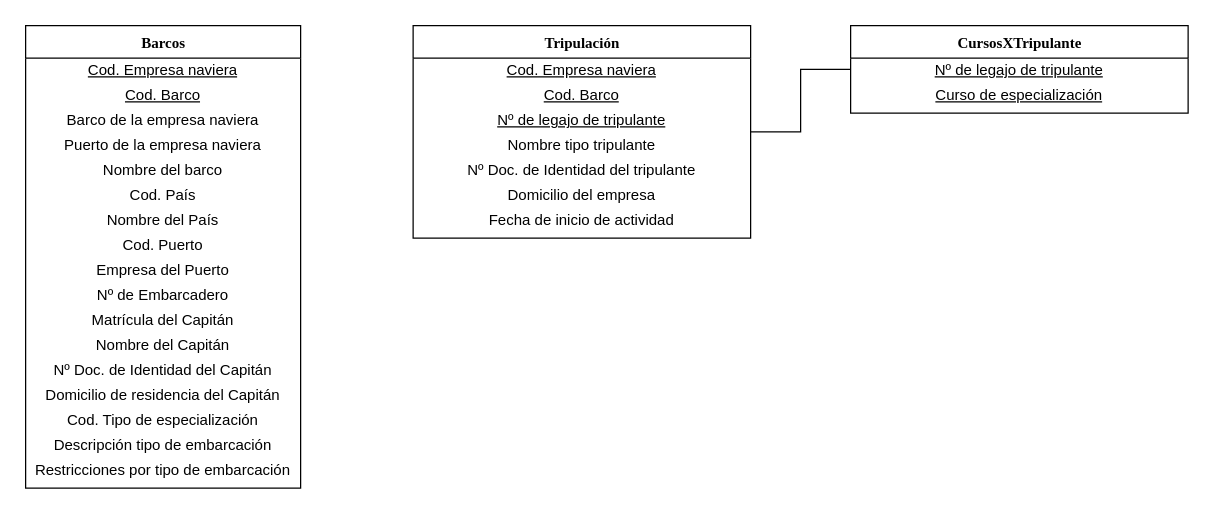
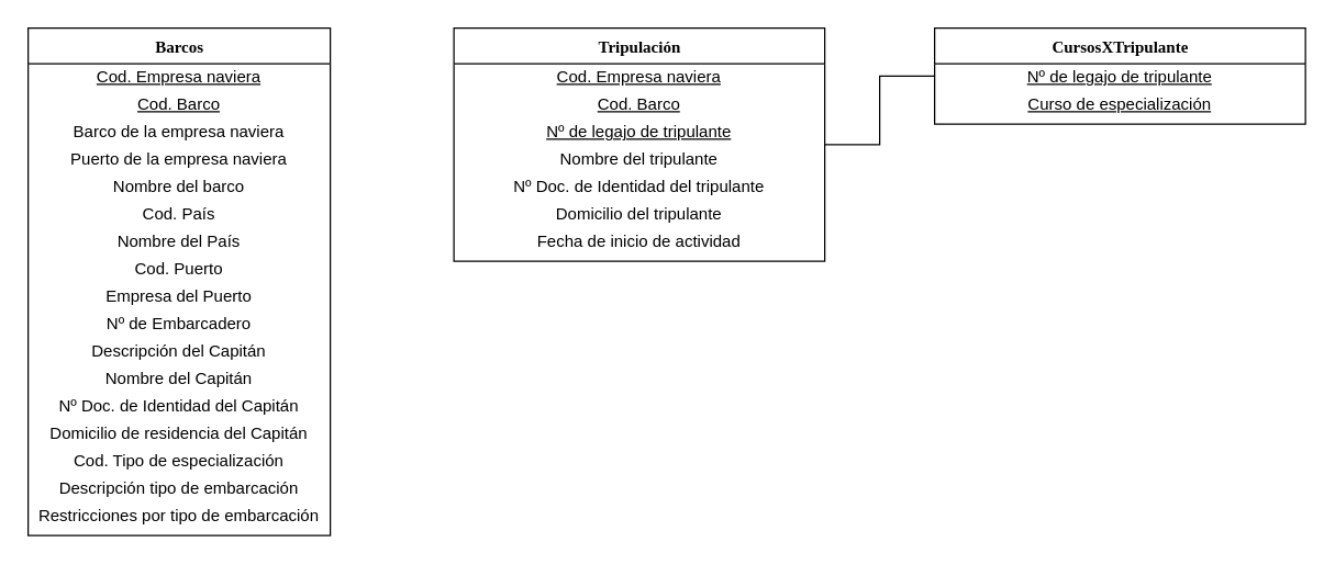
  <mxCell id="0" />
  <mxCell id="1" parent="0" />
  <mxCell id="2" value="Barcos" style="swimlane;html=1;fontStyle=1;align=center;verticalAlign=top;childLayout=stackLayout;horizontal=1;startSize=26;horizontalStack=0;resizeParent=1;resizeLast=0;collapsible=1;marginBottom=0;swimlaneFillColor=#ffffff;rounded=0;shadow=0;comic=0;labelBackgroundColor=none;strokeWidth=1;fillColor=none;fontFamily=Verdana;fontSize=12" parent="1" vertex="1"><mxGeometry x="20" y="20" width="220" height="370" as="geometry" /></mxCell>
  <mxCell id="3" value="Cod. Empresa naviera" style="text;html=1;strokeColor=none;fillColor=none;align=center;verticalAlign=middle;whiteSpace=wrap;rounded=0;fontStyle=4" parent="2" vertex="1"><mxGeometry y="26" width="220" height="20" as="geometry" /></mxCell>
  <mxCell id="4" value="Cod. Barco" style="text;html=1;strokeColor=none;fillColor=none;align=center;verticalAlign=middle;whiteSpace=wrap;rounded=0;fontStyle=4" parent="2" vertex="1"><mxGeometry y="46" width="220" height="20" as="geometry" /></mxCell>
  <mxCell id="5" value="Barco de la empresa naviera" style="text;html=1;strokeColor=none;fillColor=none;align=center;verticalAlign=middle;whiteSpace=wrap;rounded=0;" parent="2" vertex="1"><mxGeometry y="66" width="220" height="20" as="geometry" /></mxCell>
  <mxCell id="6" value="Puerto de la empresa naviera" style="text;html=1;strokeColor=none;fillColor=none;align=center;verticalAlign=middle;whiteSpace=wrap;rounded=0;" parent="2" vertex="1"><mxGeometry y="86" width="220" height="20" as="geometry" /></mxCell>
  <mxCell id="7" value="Nombre del barco" style="text;html=1;strokeColor=none;fillColor=none;align=center;verticalAlign=middle;whiteSpace=wrap;rounded=0;" parent="2" vertex="1"><mxGeometry y="106" width="220" height="20" as="geometry" /></mxCell>
  <mxCell id="8" value="Cod. País" style="text;html=1;strokeColor=none;fillColor=none;align=center;verticalAlign=middle;whiteSpace=wrap;rounded=0;" parent="2" vertex="1"><mxGeometry y="126" width="220" height="20" as="geometry" /></mxCell>
  <mxCell id="9" value="Nombre del País" style="text;html=1;strokeColor=none;fillColor=none;align=center;verticalAlign=middle;whiteSpace=wrap;rounded=0;" parent="2" vertex="1"><mxGeometry y="146" width="220" height="20" as="geometry" /></mxCell>
  <mxCell id="10" value="Cod. Puerto" style="text;html=1;strokeColor=none;fillColor=none;align=center;verticalAlign=middle;whiteSpace=wrap;rounded=0;" parent="2" vertex="1"><mxGeometry y="166" width="220" height="20" as="geometry" /></mxCell>
  <mxCell id="11" value="Empresa del Puerto" style="text;html=1;strokeColor=none;fillColor=none;align=center;verticalAlign=middle;whiteSpace=wrap;rounded=0;" parent="2" vertex="1"><mxGeometry y="186" width="220" height="20" as="geometry" /></mxCell>
  <mxCell id="12" value="Nº de Embarcadero" style="text;html=1;strokeColor=none;fillColor=none;align=center;verticalAlign=middle;whiteSpace=wrap;rounded=0;" parent="2" vertex="1"><mxGeometry y="206" width="220" height="20" as="geometry" /></mxCell>
- <mxCell id="13" value="Matrícula del Capitán" style="text;html=1;strokeColor=none;fillColor=none;align=center;verticalAlign=middle;whiteSpace=wrap;rounded=0;" parent="2" vertex="1"><mxGeometry y="226" width="220" height="20" as="geometry" /></mxCell>
+ <mxCell id="13" value="Descripción del Capitán" style="text;html=1;strokeColor=none;fillColor=none;align=center;verticalAlign=middle;whiteSpace=wrap;rounded=0;" parent="2" vertex="1"><mxGeometry y="226" width="220" height="20" as="geometry" /></mxCell>
  <mxCell id="14" value="Nombre del Capitán" style="text;html=1;strokeColor=none;fillColor=none;align=center;verticalAlign=middle;whiteSpace=wrap;rounded=0;" parent="2" vertex="1"><mxGeometry y="246" width="220" height="20" as="geometry" /></mxCell>
  <mxCell id="15" value="Nº Doc. de Identidad del Capitán" style="text;html=1;strokeColor=none;fillColor=none;align=center;verticalAlign=middle;whiteSpace=wrap;rounded=0;" parent="2" vertex="1"><mxGeometry y="266" width="220" height="20" as="geometry" /></mxCell>
  <mxCell id="16" value="Domicilio de residencia del Capitán" style="text;html=1;strokeColor=none;fillColor=none;align=center;verticalAlign=middle;whiteSpace=wrap;rounded=0;" parent="2" vertex="1"><mxGeometry y="286" width="220" height="20" as="geometry" /></mxCell>
  <mxCell id="17" value="Cod. Tipo de especialización" style="text;html=1;strokeColor=none;fillColor=none;align=center;verticalAlign=middle;whiteSpace=wrap;rounded=0;" parent="2" vertex="1"><mxGeometry y="306" width="220" height="20" as="geometry" /></mxCell>
  <mxCell id="18" value="Descripción tipo de embarcación" style="text;html=1;strokeColor=none;fillColor=none;align=center;verticalAlign=middle;whiteSpace=wrap;rounded=0;" parent="2" vertex="1"><mxGeometry y="326" width="220" height="20" as="geometry" /></mxCell>
  <mxCell id="19" value="Restricciones por tipo de embarcación" style="text;html=1;strokeColor=none;fillColor=none;align=center;verticalAlign=middle;whiteSpace=wrap;rounded=0;" parent="2" vertex="1"><mxGeometry y="346" width="220" height="20" as="geometry" /></mxCell>
  <mxCell id="20" value="" style="edgeStyle=orthogonalEdgeStyle;rounded=0;orthogonalLoop=1;jettySize=auto;html=1;endArrow=none;" edge="1" parent="1" source="21" target="29"><mxGeometry relative="1" as="geometry" /></mxCell>
  <mxCell id="21" value="Tripulación" style="swimlane;html=1;fontStyle=1;align=center;verticalAlign=top;childLayout=stackLayout;horizontal=1;startSize=26;horizontalStack=0;resizeParent=1;resizeLast=0;collapsible=1;marginBottom=0;swimlaneFillColor=#ffffff;rounded=0;shadow=0;comic=0;labelBackgroundColor=none;strokeWidth=1;fillColor=none;fontFamily=Verdana;fontSize=12" parent="1" vertex="1"><mxGeometry x="330" y="20" width="270" height="170" as="geometry" /></mxCell>
  <mxCell id="22" value="&lt;span&gt;Cod. Empresa naviera&lt;/span&gt;" style="text;html=1;strokeColor=none;fillColor=none;align=center;verticalAlign=middle;whiteSpace=wrap;rounded=0;fontStyle=4" parent="21" vertex="1"><mxGeometry y="26" width="270" height="20" as="geometry" /></mxCell>
  <mxCell id="23" value="&lt;span&gt;Cod. Barco&lt;/span&gt;" style="text;html=1;strokeColor=none;fillColor=none;align=center;verticalAlign=middle;whiteSpace=wrap;rounded=0;fontStyle=4" parent="21" vertex="1"><mxGeometry y="46" width="270" height="20" as="geometry" /></mxCell>
  <mxCell id="24" value="Nº de legajo de tripulante" style="text;html=1;strokeColor=none;fillColor=none;align=center;verticalAlign=middle;whiteSpace=wrap;rounded=0;fontStyle=4" parent="21" vertex="1"><mxGeometry y="66" width="270" height="20" as="geometry" /></mxCell>
- <mxCell id="25" value="Nombre tipo tripulante" style="text;html=1;strokeColor=none;fillColor=none;align=center;verticalAlign=middle;whiteSpace=wrap;rounded=0;" parent="21" vertex="1"><mxGeometry y="86" width="270" height="20" as="geometry" /></mxCell>
+ <mxCell id="25" value="Nombre del tripulante" style="text;html=1;strokeColor=none;fillColor=none;align=center;verticalAlign=middle;whiteSpace=wrap;rounded=0;" parent="21" vertex="1"><mxGeometry y="86" width="270" height="20" as="geometry" /></mxCell>
  <mxCell id="26" value="Nº Doc. de Identidad del tripulante" style="text;html=1;strokeColor=none;fillColor=none;align=center;verticalAlign=middle;whiteSpace=wrap;rounded=0;" parent="21" vertex="1"><mxGeometry y="106" width="270" height="20" as="geometry" /></mxCell>
- <mxCell id="27" value="Domicilio del empresa" style="text;html=1;strokeColor=none;fillColor=none;align=center;verticalAlign=middle;whiteSpace=wrap;rounded=0;" parent="21" vertex="1"><mxGeometry y="126" width="270" height="20" as="geometry" /></mxCell>
+ <mxCell id="27" value="Domicilio del tripulante" style="text;html=1;strokeColor=none;fillColor=none;align=center;verticalAlign=middle;whiteSpace=wrap;rounded=0;" parent="21" vertex="1"><mxGeometry y="126" width="270" height="20" as="geometry" /></mxCell>
  <mxCell id="28" value="Fecha de inicio de actividad" style="text;html=1;strokeColor=none;fillColor=none;align=center;verticalAlign=middle;whiteSpace=wrap;rounded=0;" parent="21" vertex="1"><mxGeometry y="146" width="270" height="20" as="geometry" /></mxCell>
  <mxCell id="29" value="CursosXTripulante" style="swimlane;html=1;fontStyle=1;align=center;verticalAlign=top;childLayout=stackLayout;horizontal=1;startSize=26;horizontalStack=0;resizeParent=1;resizeLast=0;collapsible=1;marginBottom=0;swimlaneFillColor=#ffffff;rounded=0;shadow=0;comic=0;labelBackgroundColor=none;strokeWidth=1;fillColor=none;fontFamily=Verdana;fontSize=12" vertex="1" parent="1"><mxGeometry x="680" y="20" width="270" height="70" as="geometry" /></mxCell>
  <mxCell id="30" value="Nº de legajo de tripulante" style="text;html=1;strokeColor=none;fillColor=none;align=center;verticalAlign=middle;whiteSpace=wrap;rounded=0;fontStyle=4" vertex="1" parent="29"><mxGeometry y="26" width="270" height="20" as="geometry" /></mxCell>
  <mxCell id="31" value="&lt;span&gt;Curso de especialización&lt;/span&gt;" style="text;html=1;strokeColor=none;fillColor=none;align=center;verticalAlign=middle;whiteSpace=wrap;rounded=0;fontStyle=4" vertex="1" parent="29"><mxGeometry y="46" width="270" height="20" as="geometry" /></mxCell>
